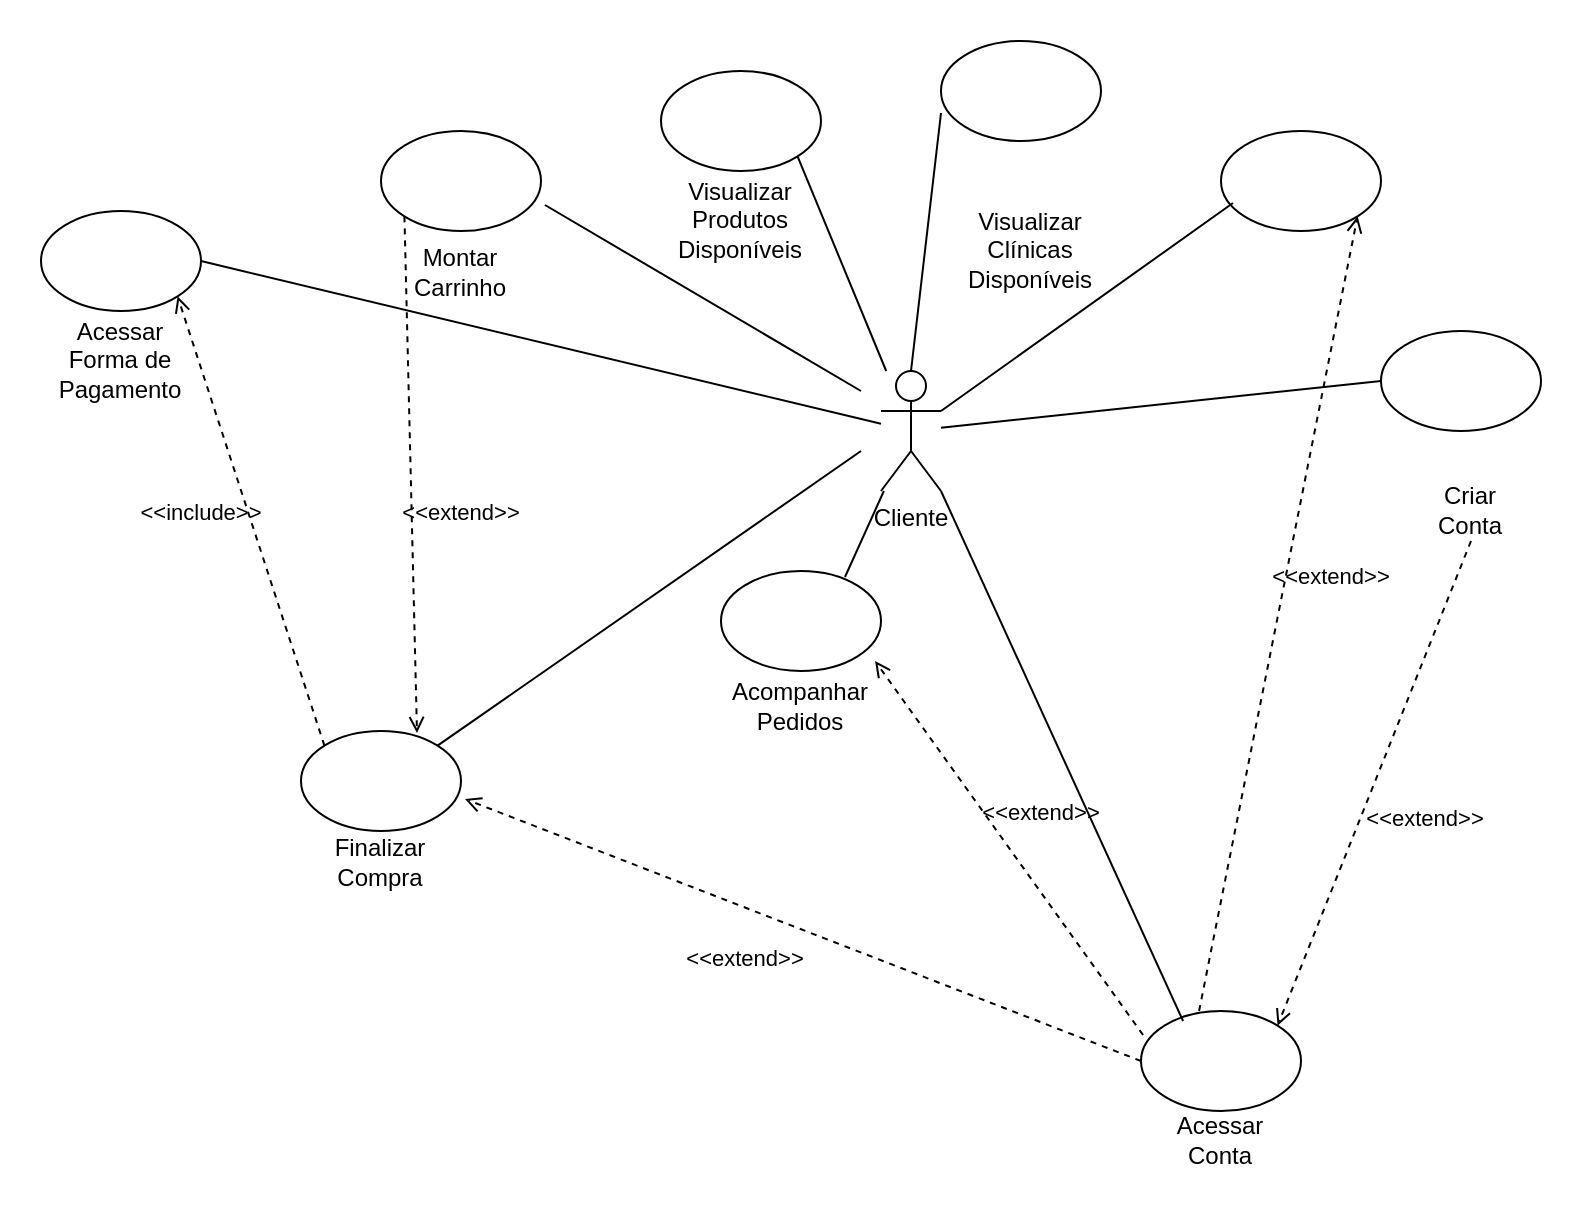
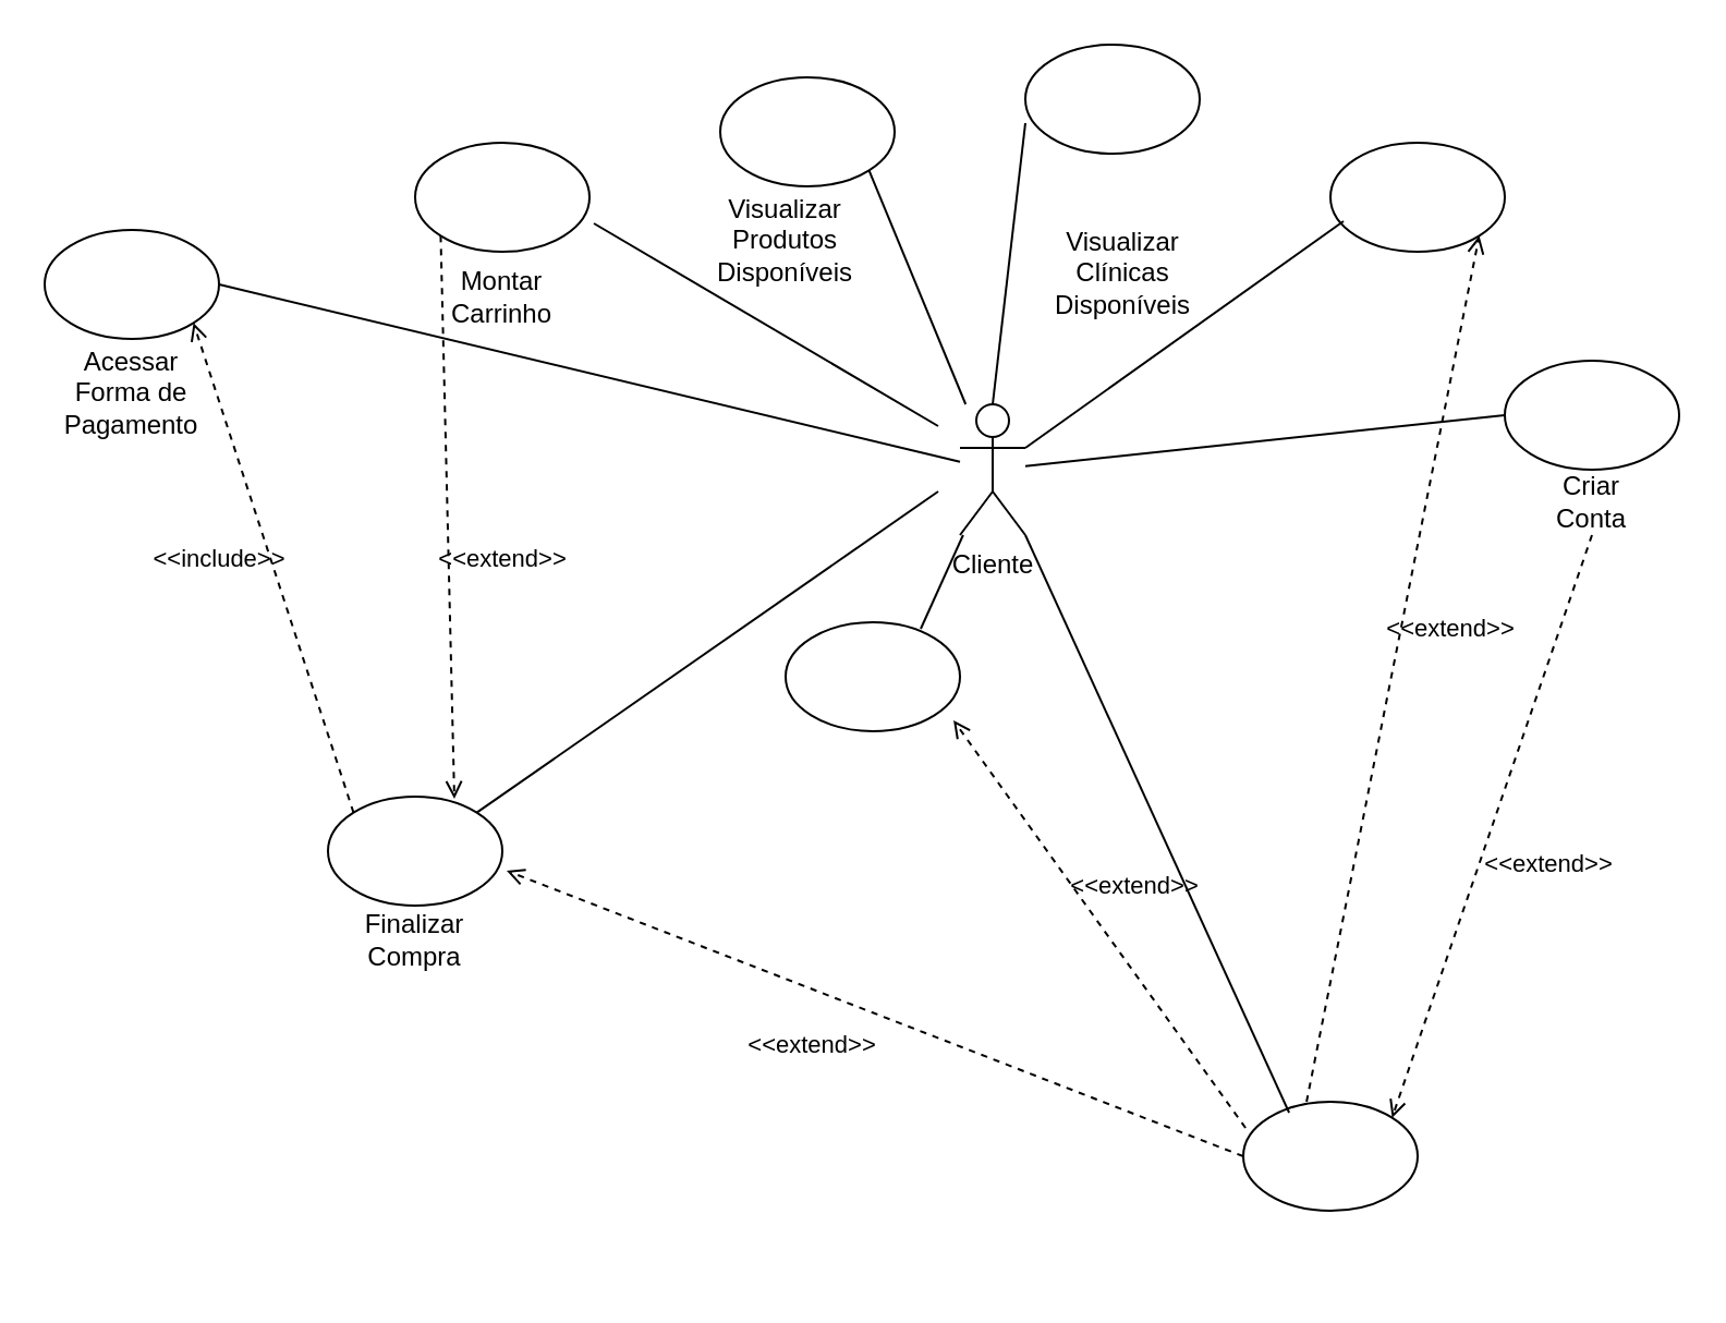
  <mxCell id="0" />
  <mxCell id="1" parent="0" />
  <mxCell id="2" value="Cliente" style="shape=umlActor;verticalLabelPosition=bottom;verticalAlign=top;html=1;outlineConnect=0;" parent="1" vertex="1"><mxGeometry x="440" y="185" width="30" height="60" as="geometry" /></mxCell>
  <mxCell id="3" value="" style="ellipse;whiteSpace=wrap;html=1;" parent="1" vertex="1"><mxGeometry x="690" y="165" width="80" height="50" as="geometry" /></mxCell>
- <mxCell id="4" value="Criar Conta" style="text;html=1;strokeColor=none;fillColor=none;align=center;verticalAlign=middle;whiteSpace=wrap;rounded=0;" parent="1" vertex="1"><mxGeometry x="705" y="240" width="60" height="30" as="geometry" /></mxCell>
+ <mxCell id="4" value="Criar Conta" style="text;html=1;strokeColor=none;fillColor=none;align=center;verticalAlign=middle;whiteSpace=wrap;rounded=0;" parent="1" vertex="1"><mxGeometry x="700" y="215" width="60" height="30" as="geometry" /></mxCell>
  <mxCell id="5" value="" style="ellipse;whiteSpace=wrap;html=1;" parent="1" vertex="1"><mxGeometry x="150" y="365" width="80" height="50" as="geometry" /></mxCell>
  <mxCell id="6" value="Finalizar Compra" style="text;html=1;strokeColor=none;fillColor=none;align=center;verticalAlign=middle;whiteSpace=wrap;rounded=0;" parent="1" vertex="1"><mxGeometry x="160" y="430" width="60" as="geometry" /></mxCell>
  <mxCell id="7" value="" style="ellipse;whiteSpace=wrap;html=1;" parent="1" vertex="1"><mxGeometry x="330" y="35" width="80" height="50" as="geometry" /></mxCell>
- <mxCell id="8" value="Visualizar Produtos Disponíveis" style="text;html=1;strokeColor=none;fillColor=none;align=center;verticalAlign=middle;whiteSpace=wrap;rounded=0;" parent="1" vertex="1"><mxGeometry x="340" y="95" width="60" height="30" as="geometry" /></mxCell>
+ <mxCell id="8" value="Visualizar Produtos Disponíveis" style="text;html=1;strokeColor=none;fillColor=none;align=center;verticalAlign=middle;whiteSpace=wrap;rounded=0;" parent="1" vertex="1"><mxGeometry x="330" y="95" width="60" height="30" as="geometry" /></mxCell>
  <mxCell id="9" value="" style="ellipse;whiteSpace=wrap;html=1;" parent="1" vertex="1"><mxGeometry x="570" y="505" width="80" height="50" as="geometry" /></mxCell>
- <mxCell id="10" value="Acessar Conta" style="text;html=1;strokeColor=none;fillColor=none;align=center;verticalAlign=middle;whiteSpace=wrap;rounded=0;" parent="1" vertex="1"><mxGeometry x="580" y="555" width="60" height="30" as="geometry" /></mxCell>
  <mxCell id="11" value="&lt;div&gt;&amp;lt;&amp;lt;extend&amp;gt;&amp;gt;&lt;/div&gt;" style="html=1;verticalAlign=bottom;labelBackgroundColor=none;endArrow=open;endFill=0;dashed=1;rounded=0;exitX=0.5;exitY=1;exitDx=0;exitDy=0;entryX=1;entryY=0;entryDx=0;entryDy=0;" parent="1" source="4" target="9" edge="1"><mxGeometry x="0.117" y="33" width="160" relative="1" as="geometry"><mxPoint x="340" y="275" as="sourcePoint" /><mxPoint x="500" y="275" as="targetPoint" /><mxPoint as="offset" /></mxGeometry></mxCell>
  <mxCell id="12" value="&amp;lt;&amp;lt;extend&amp;gt;&amp;gt;" style="html=1;verticalAlign=bottom;labelBackgroundColor=none;endArrow=open;endFill=0;dashed=1;rounded=0;exitX=0;exitY=0.5;exitDx=0;exitDy=0;entryX=1.025;entryY=0.68;entryDx=0;entryDy=0;entryPerimeter=0;" parent="1" source="9" target="5" edge="1"><mxGeometry x="0.101" y="32" width="160" relative="1" as="geometry"><mxPoint x="340" y="325" as="sourcePoint" /><mxPoint x="500" y="325" as="targetPoint" /><mxPoint as="offset" /></mxGeometry></mxCell>
  <mxCell id="13" value="" style="ellipse;whiteSpace=wrap;html=1;" parent="1" vertex="1"><mxGeometry x="20" y="105" width="80" height="50" as="geometry" /></mxCell>
  <mxCell id="14" value="Acessar Forma de Pagamento" style="text;html=1;strokeColor=none;fillColor=none;align=center;verticalAlign=middle;whiteSpace=wrap;rounded=0;" parent="1" vertex="1"><mxGeometry x="30" y="165" width="60" height="30" as="geometry" /></mxCell>
  <mxCell id="15" value="" style="endArrow=none;html=1;rounded=0;entryX=1;entryY=1;entryDx=0;entryDy=0;" parent="1" source="2" target="7" edge="1"><mxGeometry width="50" height="50" relative="1" as="geometry"><mxPoint x="400" y="305" as="sourcePoint" /><mxPoint x="450" y="255" as="targetPoint" /></mxGeometry></mxCell>
  <mxCell id="16" value="" style="ellipse;whiteSpace=wrap;html=1;" parent="1" vertex="1"><mxGeometry x="610" y="65" width="80" height="50" as="geometry" /></mxCell>
  <mxCell id="17" value="" style="endArrow=none;html=1;rounded=0;exitX=1;exitY=0.333;exitDx=0;exitDy=0;exitPerimeter=0;entryX=0.075;entryY=0.72;entryDx=0;entryDy=0;entryPerimeter=0;" parent="1" source="2" target="16" edge="1"><mxGeometry width="50" height="50" relative="1" as="geometry"><mxPoint x="400" y="255" as="sourcePoint" /><mxPoint x="450" y="205" as="targetPoint" /></mxGeometry></mxCell>
  <mxCell id="18" value="&amp;lt;&amp;lt;extend&amp;gt;&amp;gt;" style="html=1;verticalAlign=bottom;labelBackgroundColor=none;endArrow=open;endFill=0;dashed=1;rounded=0;exitX=0.363;exitY=0;exitDx=0;exitDy=0;exitPerimeter=0;entryX=1;entryY=1;entryDx=0;entryDy=0;" parent="1" source="9" target="16" edge="1"><mxGeometry x="0.073" y="-24" width="160" relative="1" as="geometry"><mxPoint x="340" y="255" as="sourcePoint" /><mxPoint x="500" y="255" as="targetPoint" /><mxPoint as="offset" /></mxGeometry></mxCell>
  <mxCell id="19" value="" style="endArrow=none;html=1;rounded=0;exitX=0;exitY=0.5;exitDx=0;exitDy=0;" parent="1" source="3" target="2" edge="1"><mxGeometry width="50" height="50" relative="1" as="geometry"><mxPoint x="400" y="275" as="sourcePoint" /><mxPoint x="450" y="225" as="targetPoint" /></mxGeometry></mxCell>
  <mxCell id="20" value="" style="endArrow=none;html=1;rounded=0;exitX=1;exitY=0.5;exitDx=0;exitDy=0;" parent="1" source="13" target="2" edge="1"><mxGeometry width="50" height="50" relative="1" as="geometry"><mxPoint x="400" y="345" as="sourcePoint" /><mxPoint x="450" y="295" as="targetPoint" /></mxGeometry></mxCell>
  <mxCell id="21" value="" style="ellipse;whiteSpace=wrap;html=1;" parent="1" vertex="1"><mxGeometry x="360" y="285" width="80" height="50" as="geometry" /></mxCell>
- <mxCell id="22" value="Acompanhar Pedidos" style="text;html=1;strokeColor=none;fillColor=none;align=center;verticalAlign=middle;whiteSpace=wrap;rounded=0;" parent="1" vertex="1"><mxGeometry x="370" y="338.2" width="60" height="30" as="geometry" /></mxCell>
  <mxCell id="23" value="" style="endArrow=none;html=1;rounded=0;exitX=0.775;exitY=0.06;exitDx=0;exitDy=0;exitPerimeter=0;" parent="1" source="21" target="2" edge="1"><mxGeometry width="50" height="50" relative="1" as="geometry"><mxPoint x="420" y="295" as="sourcePoint" /><mxPoint x="450" y="295" as="targetPoint" /></mxGeometry></mxCell>
  <mxCell id="24" value="&amp;lt;&amp;lt;extend&amp;gt;&amp;gt;" style="html=1;verticalAlign=bottom;labelBackgroundColor=none;endArrow=open;endFill=0;dashed=1;rounded=0;exitX=0.013;exitY=0.24;exitDx=0;exitDy=0;exitPerimeter=0;entryX=0.963;entryY=0.9;entryDx=0;entryDy=0;entryPerimeter=0;" parent="1" source="9" target="21" edge="1"><mxGeometry x="-0.018" y="-18" width="160" relative="1" as="geometry"><mxPoint x="340" y="325" as="sourcePoint" /><mxPoint x="500" y="325" as="targetPoint" /><mxPoint as="offset" /></mxGeometry></mxCell>
  <mxCell id="25" value="" style="endArrow=none;html=1;rounded=0;entryX=1;entryY=1;entryDx=0;entryDy=0;entryPerimeter=0;exitX=0.263;exitY=0.1;exitDx=0;exitDy=0;exitPerimeter=0;" parent="1" source="9" target="2" edge="1"><mxGeometry width="50" height="50" relative="1" as="geometry"><mxPoint x="400" y="375" as="sourcePoint" /><mxPoint x="450" y="325" as="targetPoint" /></mxGeometry></mxCell>
  <mxCell id="26" value="" style="ellipse;whiteSpace=wrap;html=1;" parent="1" vertex="1"><mxGeometry x="190" y="65" width="80" height="50" as="geometry" /></mxCell>
  <mxCell id="27" value="Montar Carrinho" style="text;html=1;strokeColor=none;fillColor=none;align=center;verticalAlign=middle;whiteSpace=wrap;rounded=0;" parent="1" vertex="1"><mxGeometry x="200" y="135" width="60" as="geometry" /></mxCell>
  <mxCell id="28" value="&amp;lt;&amp;lt;extend&amp;gt;&amp;gt;" style="html=1;verticalAlign=bottom;labelBackgroundColor=none;endArrow=open;endFill=0;dashed=1;rounded=0;exitX=0;exitY=1;exitDx=0;exitDy=0;entryX=0.725;entryY=0.02;entryDx=0;entryDy=0;entryPerimeter=0;" parent="1" source="26" target="5" edge="1"><mxGeometry x="0.223" y="24" width="160" relative="1" as="geometry"><mxPoint x="340" y="355" as="sourcePoint" /><mxPoint x="500" y="355" as="targetPoint" /><mxPoint as="offset" /></mxGeometry></mxCell>
  <mxCell id="29" value="" style="endArrow=none;html=1;rounded=0;exitX=1.025;exitY=0.74;exitDx=0;exitDy=0;exitPerimeter=0;" parent="1" source="26" edge="1"><mxGeometry width="50" height="50" relative="1" as="geometry"><mxPoint x="400" y="375" as="sourcePoint" /><mxPoint x="430" y="195" as="targetPoint" /></mxGeometry></mxCell>
  <mxCell id="30" value="&amp;lt;&amp;lt;include&amp;gt;&amp;gt;" style="html=1;verticalAlign=bottom;labelBackgroundColor=none;endArrow=open;endFill=0;dashed=1;rounded=0;exitX=0;exitY=0;exitDx=0;exitDy=0;entryX=1;entryY=1;entryDx=0;entryDy=0;" parent="1" source="5" target="13" edge="1"><mxGeometry x="0.025" y="25" width="160" relative="1" as="geometry"><mxPoint x="340" y="305" as="sourcePoint" /><mxPoint x="500" y="305" as="targetPoint" /><mxPoint as="offset" /></mxGeometry></mxCell>
  <mxCell id="31" value="" style="endArrow=none;html=1;rounded=0;exitX=1;exitY=0;exitDx=0;exitDy=0;" parent="1" source="5" edge="1"><mxGeometry width="50" height="50" relative="1" as="geometry"><mxPoint x="400" y="325" as="sourcePoint" /><mxPoint x="430" y="225" as="targetPoint" /></mxGeometry></mxCell>
  <mxCell id="32" value="" style="ellipse;whiteSpace=wrap;html=1;" parent="1" vertex="1"><mxGeometry x="470" y="20" width="80" height="50" as="geometry" /></mxCell>
  <mxCell id="33" value="&lt;div&gt;Visualizar Clínicas Disponíveis&lt;/div&gt;" style="text;html=1;strokeColor=none;fillColor=none;align=center;verticalAlign=middle;whiteSpace=wrap;rounded=0;" parent="1" vertex="1"><mxGeometry x="485" y="110" width="60" height="30" as="geometry" /></mxCell>
  <mxCell id="34" value="" style="endArrow=none;html=1;rounded=0;entryX=0;entryY=0.72;entryDx=0;entryDy=0;entryPerimeter=0;exitX=0.5;exitY=0;exitDx=0;exitDy=0;exitPerimeter=0;" parent="1" source="2" target="32" edge="1"><mxGeometry width="50" height="50" relative="1" as="geometry"><mxPoint x="400" y="325" as="sourcePoint" /><mxPoint x="450" y="275" as="targetPoint" /></mxGeometry></mxCell>
